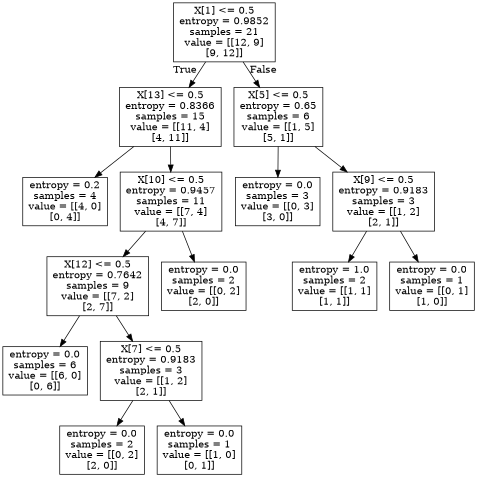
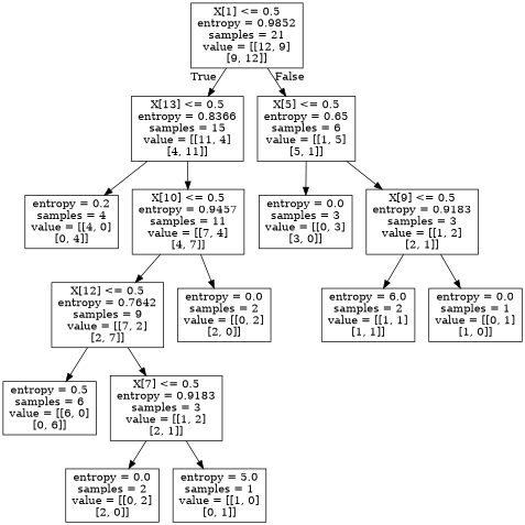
  digraph {
    node [shape=box]
    n1 [label="X[1] <= 0.5\nentropy = 0.9852\nsamples = 21\nvalue = [[12, 9]\n[9, 12]]"]
    n2 [label="X[13] <= 0.5\nentropy = 0.8366\nsamples = 15\nvalue = [[11, 4]\n[4, 11]]"]
    n3 [label="X[5] <= 0.5\nentropy = 0.65\nsamples = 6\nvalue = [[1, 5]\n[5, 1]]"]
    n4 [label="entropy = 0.2\nsamples = 4\nvalue = [[4, 0]\n[0, 4]]"]
    n5 [label="X[10] <= 0.5\nentropy = 0.9457\nsamples = 11\nvalue = [[7, 4]\n[4, 7]]"]
    n6 [label="entropy = 0.0\nsamples = 3\nvalue = [[0, 3]\n[3, 0]]"]
    n7 [label="X[9] <= 0.5\nentropy = 0.9183\nsamples = 3\nvalue = [[1, 2]\n[2, 1]]"]
    n8 [label="X[12] <= 0.5\nentropy = 0.7642\nsamples = 9\nvalue = [[7, 2]\n[2, 7]]"]
    n9 [label="entropy = 0.0\nsamples = 2\nvalue = [[0, 2]\n[2, 0]]"]
-   n10 [label="entropy = 0.0\nsamples = 6\nvalue = [[6, 0]\n[0, 6]]"]
+   n10 [label="entropy = 0.5\nsamples = 6\nvalue = [[6, 0]\n[0, 6]]"]
    n11 [label="X[7] <= 0.5\nentropy = 0.9183\nsamples = 3\nvalue = [[1, 2]\n[2, 1]]"]
    n12 [label="entropy = 0.0\nsamples = 2\nvalue = [[0, 2]\n[2, 0]]"]
-   n13 [label="entropy = 0.0\nsamples = 1\nvalue = [[1, 0]\n[0, 1]]"]
-   n14 [label="entropy = 1.0\nsamples = 2\nvalue = [[1, 1]\n[1, 1]]"]
+   n13 [label="entropy = 5.0\nsamples = 1\nvalue = [[1, 0]\n[0, 1]]"]
+   n14 [label="entropy = 6.0\nsamples = 2\nvalue = [[1, 1]\n[1, 1]]"]
    n15 [label="entropy = 0.0\nsamples = 1\nvalue = [[0, 1]\n[1, 0]]"]
    n1 -> n2 [headlabel=True labelangle=45 labeldistance=2.5]
    n1 -> n3 [headlabel=False labelangle=-45 labeldistance=2.5]
    n2 -> n4
    n2 -> n5
    n3 -> n6
    n3 -> n7
    n5 -> n8
    n5 -> n9
    n7 -> n14
    n7 -> n15
    n8 -> n10
    n8 -> n11
    n11 -> n12
    n11 -> n13
  }
